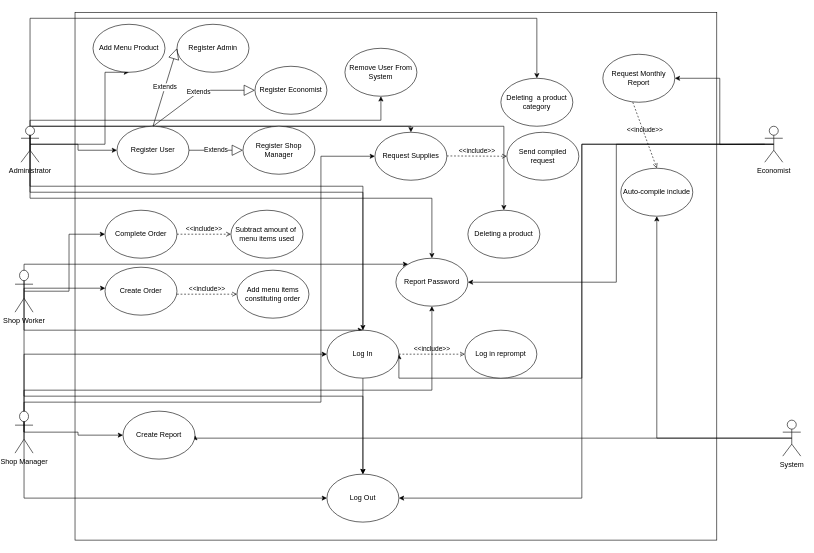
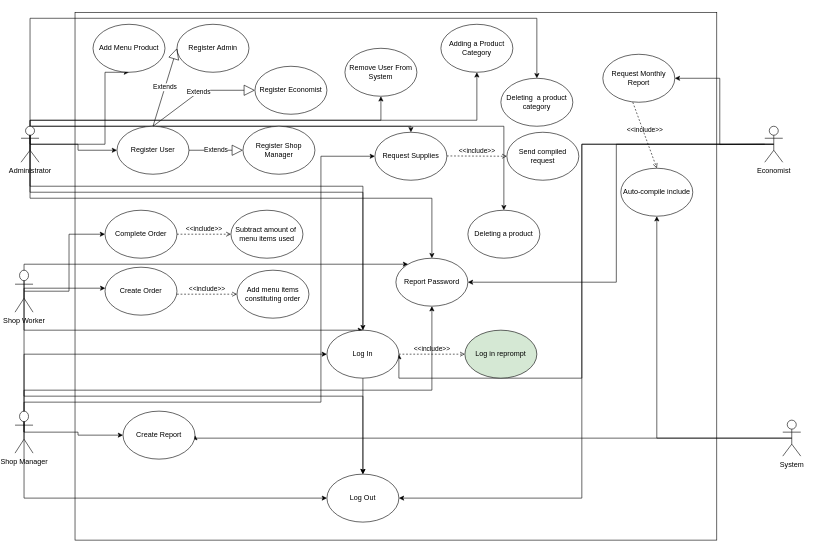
  <mxCell id="0" />
  <mxCell id="1" parent="0" />
  <mxCell id="2" value="" style="rounded=0;whiteSpace=wrap;html=1;" vertex="1" parent="1"><mxGeometry x="120" y="20" width="1070" height="880" as="geometry" /></mxCell>
  <mxCell id="3" style="edgeStyle=orthogonalEdgeStyle;rounded=0;orthogonalLoop=1;jettySize=auto;html=1;exitX=0.5;exitY=0.5;exitDx=0;exitDy=0;exitPerimeter=0;entryX=0;entryY=0.5;entryDx=0;entryDy=0;" edge="1" parent="1" source="13" target="41"><mxGeometry relative="1" as="geometry" /></mxCell>
  <mxCell id="4" style="edgeStyle=orthogonalEdgeStyle;rounded=0;orthogonalLoop=1;jettySize=auto;html=1;exitX=0.5;exitY=0.5;exitDx=0;exitDy=0;exitPerimeter=0;" edge="1" parent="1" source="13" target="48"><mxGeometry relative="1" as="geometry"><Array as="points"><mxPoint x="45" y="330" /><mxPoint x="715" y="330" /></Array></mxGeometry></mxCell>
  <mxCell id="5" style="edgeStyle=orthogonalEdgeStyle;rounded=0;orthogonalLoop=1;jettySize=auto;html=1;exitX=0.5;exitY=0.5;exitDx=0;exitDy=0;exitPerimeter=0;" edge="1" parent="1" source="13" target="49"><mxGeometry relative="1" as="geometry"><Array as="points"><mxPoint x="45" y="310" /><mxPoint x="600" y="310" /></Array></mxGeometry></mxCell>
  <mxCell id="6" style="edgeStyle=orthogonalEdgeStyle;rounded=0;orthogonalLoop=1;jettySize=auto;html=1;exitX=0.5;exitY=0.5;exitDx=0;exitDy=0;exitPerimeter=0;" edge="1" parent="1" source="13" target="52"><mxGeometry relative="1" as="geometry"><Array as="points"><mxPoint x="45" y="210" /><mxPoint x="680" y="210" /></Array></mxGeometry></mxCell>
  <mxCell id="7" style="edgeStyle=orthogonalEdgeStyle;rounded=0;orthogonalLoop=1;jettySize=auto;html=1;exitX=0.5;exitY=0.5;exitDx=0;exitDy=0;exitPerimeter=0;" edge="1" parent="1" source="13" target="58"><mxGeometry relative="1" as="geometry"><Array as="points"><mxPoint x="45" y="320" /><mxPoint x="600" y="320" /></Array></mxGeometry></mxCell>
  <mxCell id="8" style="edgeStyle=orthogonalEdgeStyle;rounded=0;orthogonalLoop=1;jettySize=auto;html=1;exitX=0.5;exitY=0;exitDx=0;exitDy=0;exitPerimeter=0;" edge="1" parent="1" source="13" target="59"><mxGeometry relative="1" as="geometry"><Array as="points"><mxPoint x="45" y="200" /><mxPoint x="630" y="200" /></Array></mxGeometry></mxCell>
  <mxCell id="9" style="edgeStyle=orthogonalEdgeStyle;rounded=0;orthogonalLoop=1;jettySize=auto;html=1;exitX=0.5;exitY=0.5;exitDx=0;exitDy=0;exitPerimeter=0;entryX=0.5;entryY=1;entryDx=0;entryDy=0;" edge="1" parent="1" source="13" target="60"><mxGeometry relative="1" as="geometry"><Array as="points"><mxPoint x="170" y="240" /><mxPoint x="170" y="120" /></Array></mxGeometry></mxCell>
+ <mxCell id="10" style="edgeStyle=orthogonalEdgeStyle;rounded=0;orthogonalLoop=1;jettySize=auto;html=1;exitX=0.5;exitY=0.5;exitDx=0;exitDy=0;exitPerimeter=0;entryX=0.5;entryY=1;entryDx=0;entryDy=0;" edge="1" parent="1" source="13" target="61"><mxGeometry relative="1" as="geometry"><Array as="points"><mxPoint x="45" y="200" /><mxPoint x="790" y="200" /></Array></mxGeometry></mxCell>
  <mxCell id="11" style="edgeStyle=orthogonalEdgeStyle;rounded=0;orthogonalLoop=1;jettySize=auto;html=1;exitX=0.5;exitY=0.5;exitDx=0;exitDy=0;exitPerimeter=0;" edge="1" parent="1" source="13" target="62"><mxGeometry relative="1" as="geometry"><Array as="points"><mxPoint x="45" y="210" /><mxPoint x="835" y="210" /></Array></mxGeometry></mxCell>
  <mxCell id="12" style="edgeStyle=orthogonalEdgeStyle;rounded=0;orthogonalLoop=1;jettySize=auto;html=1;exitX=0.5;exitY=0.5;exitDx=0;exitDy=0;exitPerimeter=0;" edge="1" parent="1" source="13" target="63"><mxGeometry relative="1" as="geometry"><Array as="points"><mxPoint x="45" y="30" /><mxPoint x="890" y="30" /></Array></mxGeometry></mxCell>
  <mxCell id="13" value="Administrator" style="shape=umlActor;html=1;verticalLabelPosition=bottom;verticalAlign=top;align=center;" vertex="1" parent="1"><mxGeometry x="30" y="210" width="30" height="60" as="geometry" /></mxCell>
  <mxCell id="14" style="edgeStyle=orthogonalEdgeStyle;rounded=0;orthogonalLoop=1;jettySize=auto;html=1;exitX=0.5;exitY=0.5;exitDx=0;exitDy=0;exitPerimeter=0;" edge="1" parent="1" source="19" target="34"><mxGeometry relative="1" as="geometry"><Array as="points"><mxPoint x="35" y="480" /></Array></mxGeometry></mxCell>
  <mxCell id="15" style="edgeStyle=orthogonalEdgeStyle;rounded=0;orthogonalLoop=1;jettySize=auto;html=1;exitX=0.5;exitY=0.5;exitDx=0;exitDy=0;exitPerimeter=0;entryX=0;entryY=0.5;entryDx=0;entryDy=0;" edge="1" parent="1" source="19" target="37"><mxGeometry relative="1" as="geometry" /></mxCell>
  <mxCell id="16" style="edgeStyle=orthogonalEdgeStyle;rounded=0;orthogonalLoop=1;jettySize=auto;html=1;exitX=0.5;exitY=0.5;exitDx=0;exitDy=0;exitPerimeter=0;" edge="1" parent="1" source="19" target="48"><mxGeometry relative="1" as="geometry"><Array as="points"><mxPoint x="35" y="440" /></Array></mxGeometry></mxCell>
  <mxCell id="17" style="edgeStyle=orthogonalEdgeStyle;rounded=0;orthogonalLoop=1;jettySize=auto;html=1;exitX=0.5;exitY=0.5;exitDx=0;exitDy=0;exitPerimeter=0;" edge="1" parent="1" source="19" target="49"><mxGeometry relative="1" as="geometry"><Array as="points"><mxPoint x="35" y="550" /></Array></mxGeometry></mxCell>
  <mxCell id="18" style="edgeStyle=orthogonalEdgeStyle;rounded=0;orthogonalLoop=1;jettySize=auto;html=1;exitX=0.5;exitY=0.5;exitDx=0;exitDy=0;exitPerimeter=0;entryX=0.5;entryY=0;entryDx=0;entryDy=0;" edge="1" parent="1" source="19" target="58"><mxGeometry relative="1" as="geometry"><Array as="points"><mxPoint x="35" y="660" /><mxPoint x="600" y="660" /></Array></mxGeometry></mxCell>
  <mxCell id="19" value="Shop Worker" style="shape=umlActor;html=1;verticalLabelPosition=bottom;verticalAlign=top;align=center;" vertex="1" parent="1"><mxGeometry x="20" y="450" width="30" height="70" as="geometry" /></mxCell>
  <mxCell id="20" style="edgeStyle=orthogonalEdgeStyle;rounded=0;orthogonalLoop=1;jettySize=auto;html=1;exitX=0.5;exitY=0.5;exitDx=0;exitDy=0;exitPerimeter=0;" edge="1" parent="1" source="25" target="40"><mxGeometry relative="1" as="geometry" /></mxCell>
  <mxCell id="21" style="edgeStyle=orthogonalEdgeStyle;rounded=0;orthogonalLoop=1;jettySize=auto;html=1;exitX=0.5;exitY=0.5;exitDx=0;exitDy=0;exitPerimeter=0;" edge="1" parent="1" source="25" target="48"><mxGeometry relative="1" as="geometry"><Array as="points"><mxPoint x="35" y="650" /><mxPoint x="715" y="650" /></Array></mxGeometry></mxCell>
  <mxCell id="22" style="edgeStyle=orthogonalEdgeStyle;rounded=0;orthogonalLoop=1;jettySize=auto;html=1;exitX=0.5;exitY=0.5;exitDx=0;exitDy=0;exitPerimeter=0;entryX=0;entryY=0.5;entryDx=0;entryDy=0;" edge="1" parent="1" source="25" target="49"><mxGeometry relative="1" as="geometry"><Array as="points"><mxPoint x="35" y="590" /></Array></mxGeometry></mxCell>
  <mxCell id="23" style="edgeStyle=orthogonalEdgeStyle;rounded=0;orthogonalLoop=1;jettySize=auto;html=1;exitX=0.5;exitY=0.5;exitDx=0;exitDy=0;exitPerimeter=0;" edge="1" parent="1" source="25" target="52"><mxGeometry relative="1" as="geometry"><Array as="points"><mxPoint x="35" y="670" /><mxPoint x="530" y="670" /><mxPoint x="530" y="260" /></Array></mxGeometry></mxCell>
  <mxCell id="24" style="edgeStyle=orthogonalEdgeStyle;rounded=0;orthogonalLoop=1;jettySize=auto;html=1;exitX=0.5;exitY=0.5;exitDx=0;exitDy=0;exitPerimeter=0;entryX=0;entryY=0.5;entryDx=0;entryDy=0;" edge="1" parent="1" source="25" target="58"><mxGeometry relative="1" as="geometry"><Array as="points"><mxPoint x="35" y="830" /></Array></mxGeometry></mxCell>
  <mxCell id="25" value="Shop Manager" style="shape=umlActor;html=1;verticalLabelPosition=bottom;verticalAlign=top;align=center;" vertex="1" parent="1"><mxGeometry x="20" y="685" width="30" height="70" as="geometry" /></mxCell>
  <mxCell id="26" style="edgeStyle=orthogonalEdgeStyle;rounded=0;orthogonalLoop=1;jettySize=auto;html=1;exitX=0.5;exitY=0.5;exitDx=0;exitDy=0;exitPerimeter=0;entryX=1;entryY=0.5;entryDx=0;entryDy=0;" edge="1" parent="1" source="30" target="48"><mxGeometry relative="1" as="geometry" /></mxCell>
  <mxCell id="27" style="edgeStyle=orthogonalEdgeStyle;rounded=0;orthogonalLoop=1;jettySize=auto;html=1;exitX=0.5;exitY=0.5;exitDx=0;exitDy=0;exitPerimeter=0;entryX=1;entryY=0.5;entryDx=0;entryDy=0;" edge="1" parent="1" source="30" target="49"><mxGeometry relative="1" as="geometry"><Array as="points"><mxPoint x="965" y="240" /><mxPoint x="965" y="630" /><mxPoint x="660" y="630" /></Array></mxGeometry></mxCell>
  <mxCell id="28" style="edgeStyle=orthogonalEdgeStyle;rounded=0;orthogonalLoop=1;jettySize=auto;html=1;entryX=1;entryY=0.5;entryDx=0;entryDy=0;" edge="1" parent="1" target="55"><mxGeometry relative="1" as="geometry"><mxPoint x="1270" y="240" as="sourcePoint" /></mxGeometry></mxCell>
  <mxCell id="29" style="edgeStyle=orthogonalEdgeStyle;rounded=0;orthogonalLoop=1;jettySize=auto;html=1;exitX=0.5;exitY=0.5;exitDx=0;exitDy=0;exitPerimeter=0;entryX=1;entryY=0.5;entryDx=0;entryDy=0;" edge="1" parent="1" source="30" target="58"><mxGeometry relative="1" as="geometry" /></mxCell>
  <mxCell id="30" value="Economist" style="shape=umlActor;html=1;verticalLabelPosition=bottom;verticalAlign=top;align=center;" vertex="1" parent="1"><mxGeometry x="1270" y="210" width="30" height="60" as="geometry" /></mxCell>
  <mxCell id="31" style="edgeStyle=orthogonalEdgeStyle;rounded=0;orthogonalLoop=1;jettySize=auto;html=1;exitX=0.5;exitY=0.5;exitDx=0;exitDy=0;exitPerimeter=0;entryX=1;entryY=0.5;entryDx=0;entryDy=0;" edge="1" parent="1" source="33" target="40"><mxGeometry relative="1" as="geometry"><Array as="points"><mxPoint x="320" y="730" /></Array></mxGeometry></mxCell>
  <mxCell id="32" style="edgeStyle=orthogonalEdgeStyle;rounded=0;orthogonalLoop=1;jettySize=auto;html=1;exitX=0.5;exitY=0.5;exitDx=0;exitDy=0;exitPerimeter=0;" edge="1" parent="1" source="33" target="56"><mxGeometry relative="1" as="geometry" /></mxCell>
  <mxCell id="33" value="System" style="shape=umlActor;html=1;verticalLabelPosition=bottom;verticalAlign=top;align=center;" vertex="1" parent="1"><mxGeometry x="1300" y="700" width="30" height="60" as="geometry" /></mxCell>
  <mxCell id="34" value="Create Order" style="ellipse;whiteSpace=wrap;html=1;" vertex="1" parent="1"><mxGeometry x="170" y="445" width="120" height="80" as="geometry" /></mxCell>
  <mxCell id="35" value="&amp;lt;&amp;lt;include&amp;gt;&amp;gt;" style="edgeStyle=none;html=1;endArrow=open;verticalAlign=bottom;dashed=1;labelBackgroundColor=none;" edge="1" parent="1"><mxGeometry width="160" relative="1" as="geometry"><mxPoint x="290" y="490" as="sourcePoint" /><mxPoint x="390" y="490" as="targetPoint" /></mxGeometry></mxCell>
  <mxCell id="36" value="Add menu items constituting order" style="ellipse;whiteSpace=wrap;html=1;" vertex="1" parent="1"><mxGeometry x="390" y="450" width="120" height="80" as="geometry" /></mxCell>
  <mxCell id="37" value="Complete Order" style="ellipse;whiteSpace=wrap;html=1;" vertex="1" parent="1"><mxGeometry x="170" y="350" width="120" height="80" as="geometry" /></mxCell>
  <mxCell id="38" value="&amp;lt;&amp;lt;include&amp;gt;&amp;gt;" style="edgeStyle=none;html=1;endArrow=open;verticalAlign=bottom;dashed=1;labelBackgroundColor=none;" edge="1" parent="1"><mxGeometry width="160" relative="1" as="geometry"><mxPoint x="290" y="390" as="sourcePoint" /><mxPoint x="380" y="390" as="targetPoint" /></mxGeometry></mxCell>
  <mxCell id="39" value="Subtract amount of&amp;nbsp; menu items used" style="ellipse;whiteSpace=wrap;html=1;" vertex="1" parent="1"><mxGeometry x="380" y="350" width="120" height="80" as="geometry" /></mxCell>
  <mxCell id="40" value="Create Report" style="ellipse;whiteSpace=wrap;html=1;" vertex="1" parent="1"><mxGeometry x="200" y="685" width="120" height="80" as="geometry" /></mxCell>
  <mxCell id="41" value="Register User" style="ellipse;whiteSpace=wrap;html=1;" vertex="1" parent="1"><mxGeometry x="190" y="210" width="120" height="80" as="geometry" /></mxCell>
  <mxCell id="42" value="Extends" style="endArrow=block;endSize=16;endFill=0;html=1;entryX=0;entryY=0.5;entryDx=0;entryDy=0;" edge="1" parent="1" target="43"><mxGeometry width="160" relative="1" as="geometry"><mxPoint x="310" y="250" as="sourcePoint" /><mxPoint x="380" y="250" as="targetPoint" /></mxGeometry></mxCell>
  <mxCell id="43" value="Register Shop Manager" style="ellipse;whiteSpace=wrap;html=1;" vertex="1" parent="1"><mxGeometry x="400" y="210" width="120" height="80" as="geometry" /></mxCell>
  <mxCell id="44" value="Extends" style="endArrow=block;endSize=16;endFill=0;html=1;entryX=0;entryY=0.5;entryDx=0;entryDy=0;" edge="1" parent="1" target="45"><mxGeometry width="160" relative="1" as="geometry"><mxPoint x="250" y="210" as="sourcePoint" /><mxPoint x="260" y="70" as="targetPoint" /><Array as="points"><mxPoint x="330" y="150" /></Array></mxGeometry></mxCell>
  <mxCell id="45" value="Register Economist" style="ellipse;whiteSpace=wrap;html=1;" vertex="1" parent="1"><mxGeometry x="420" y="110" width="120" height="80" as="geometry" /></mxCell>
  <mxCell id="46" value="Register Admin" style="ellipse;whiteSpace=wrap;html=1;" vertex="1" parent="1"><mxGeometry x="290" y="40" width="120" height="80" as="geometry" /></mxCell>
  <mxCell id="47" value="Extends" style="endArrow=block;endSize=16;endFill=0;html=1;entryX=0;entryY=0.5;entryDx=0;entryDy=0;" edge="1" parent="1" target="46"><mxGeometry width="160" relative="1" as="geometry"><mxPoint x="250" y="210" as="sourcePoint" /><mxPoint x="410" y="210" as="targetPoint" /></mxGeometry></mxCell>
  <mxCell id="48" value="Report Password" style="ellipse;whiteSpace=wrap;html=1;" vertex="1" parent="1"><mxGeometry x="655" y="430" width="120" height="80" as="geometry" /></mxCell>
  <mxCell id="49" value="Log In" style="ellipse;whiteSpace=wrap;html=1;" vertex="1" parent="1"><mxGeometry x="540" y="550" width="120" height="80" as="geometry" /></mxCell>
  <mxCell id="50" value="&amp;lt;&amp;lt;include&amp;gt;&amp;gt;" style="edgeStyle=none;html=1;endArrow=open;verticalAlign=bottom;dashed=1;labelBackgroundColor=none;" edge="1" parent="1"><mxGeometry width="160" relative="1" as="geometry"><mxPoint x="660" y="590" as="sourcePoint" /><mxPoint x="770" y="590" as="targetPoint" /></mxGeometry></mxCell>
- <mxCell id="51" value="Log in reprompt" style="ellipse;whiteSpace=wrap;html=1;" vertex="1" parent="1"><mxGeometry x="770" y="550" width="120" height="80" as="geometry" /></mxCell>
+ <mxCell id="51" value="Log in reprompt" style="ellipse;whiteSpace=wrap;html=1;fillColor=#d5e8d4;" vertex="1" parent="1"><mxGeometry x="770" y="550" width="120" height="80" as="geometry" /></mxCell>
  <mxCell id="52" value="Request Supplies" style="ellipse;whiteSpace=wrap;html=1;" vertex="1" parent="1"><mxGeometry x="620" y="220" width="120" height="80" as="geometry" /></mxCell>
  <mxCell id="53" value="&amp;lt;&amp;lt;include&amp;gt;&amp;gt;" style="edgeStyle=none;html=1;endArrow=open;verticalAlign=bottom;dashed=1;labelBackgroundColor=none;entryX=0;entryY=0.5;entryDx=0;entryDy=0;" edge="1" parent="1" target="54"><mxGeometry width="160" relative="1" as="geometry"><mxPoint x="740" y="259.5" as="sourcePoint" /><mxPoint x="830" y="260" as="targetPoint" /></mxGeometry></mxCell>
  <mxCell id="54" value="Send compiled request" style="ellipse;whiteSpace=wrap;html=1;" vertex="1" parent="1"><mxGeometry x="840" y="220" width="120" height="80" as="geometry" /></mxCell>
  <mxCell id="55" value="Request Monthly Report" style="ellipse;whiteSpace=wrap;html=1;" vertex="1" parent="1"><mxGeometry x="1000" y="90" width="120" height="80" as="geometry" /></mxCell>
  <mxCell id="56" value="Auto-compile include" style="ellipse;whiteSpace=wrap;html=1;" vertex="1" parent="1"><mxGeometry x="1030" y="280" width="120" height="80" as="geometry" /></mxCell>
  <mxCell id="57" value="&amp;lt;&amp;lt;include&amp;gt;&amp;gt;" style="edgeStyle=none;html=1;endArrow=open;verticalAlign=bottom;dashed=1;labelBackgroundColor=none;entryX=0.5;entryY=0;entryDx=0;entryDy=0;" edge="1" parent="1" target="56"><mxGeometry width="160" relative="1" as="geometry"><mxPoint x="1050" y="170" as="sourcePoint" /><mxPoint x="1210" y="170" as="targetPoint" /></mxGeometry></mxCell>
  <mxCell id="58" value="Log Out" style="ellipse;whiteSpace=wrap;html=1;" vertex="1" parent="1"><mxGeometry x="540" y="790" width="120" height="80" as="geometry" /></mxCell>
  <mxCell id="59" value="Remove User From System" style="ellipse;whiteSpace=wrap;html=1;" vertex="1" parent="1"><mxGeometry x="570" y="80" width="120" height="80" as="geometry" /></mxCell>
  <mxCell id="60" value="Add Menu Product" style="ellipse;whiteSpace=wrap;html=1;" vertex="1" parent="1"><mxGeometry x="150" y="40" width="120" height="80" as="geometry" /></mxCell>
+ <mxCell id="61" value="Adding a Product Category" style="ellipse;whiteSpace=wrap;html=1;" vertex="1" parent="1"><mxGeometry x="730" y="40" width="120" height="80" as="geometry" /></mxCell>
  <mxCell id="62" value="Deleting a product" style="ellipse;whiteSpace=wrap;html=1;" vertex="1" parent="1"><mxGeometry x="775" y="350" width="120" height="80" as="geometry" /></mxCell>
  <mxCell id="63" value="Deleting&amp;nbsp; a product category" style="ellipse;whiteSpace=wrap;html=1;" vertex="1" parent="1"><mxGeometry x="830" y="130" width="120" height="80" as="geometry" /></mxCell>
